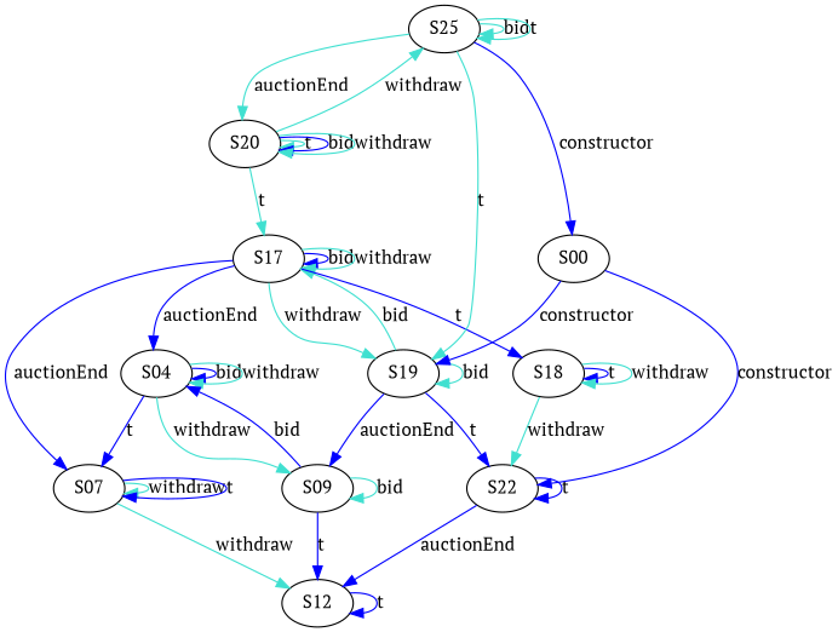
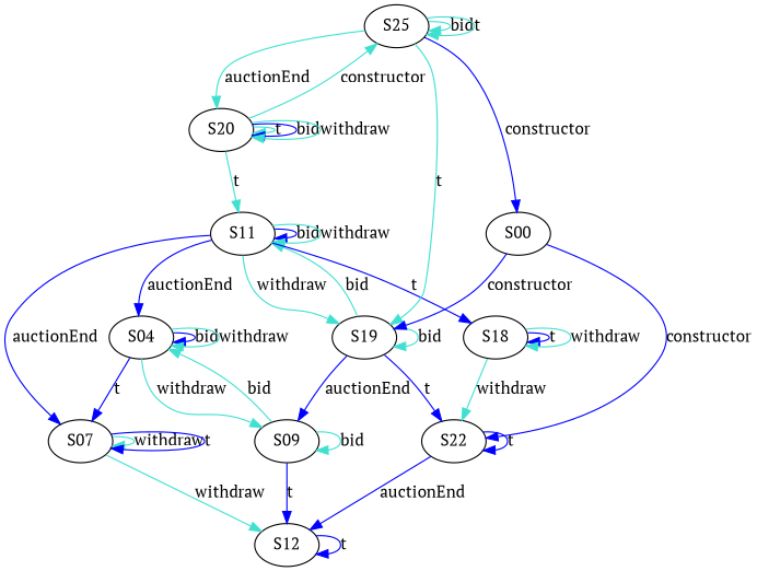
  digraph {
    fontname="PT Serif"
    node [fontname="PT Serif"]
    edge [color=turquoise fontname="PT Serif"]
    S04
    S09
    S07
    S12
    S19
    S22
-   S17
+   S17 [label=S11]
    S18
    S20
    S25
    S00
    S04 -> S04 [color=blue label=bid]
    S04 -> S04 [label=withdraw]
    S04 -> S09 [label=withdraw]
    S04 -> S07 [color=blue label=t]
-   S09 -> S04 [color=blue label=bid]
+   S09 -> S04 [label=bid]
    S09 -> S09 [label=bid]
    S09 -> S12 [color=blue label=t]
    S07 -> S07 [label=withdraw]
    S07 -> S07 [color=blue label=t]
    S07 -> S12 [label=withdraw]
    S12 -> S12 [color=blue label=t]
    S19 -> S09 [color=blue label=auctionEnd]
    S19 -> S19 [label=bid]
    S19 -> S22 [color=blue label=t]
    S19 -> S17 [label=bid]
    S22 -> S12 [color=blue label=auctionEnd]
    S22 -> S22 [color=blue label=t]
    S17 -> S04 [color=blue label=auctionEnd]
    S17 -> S07 [color=blue label=auctionEnd]
    S17 -> S19 [label=withdraw]
    S17 -> S17 [color=blue label=bid]
    S17 -> S17 [label=withdraw]
    S17 -> S18 [color=blue label=t]
    S18 -> S22 [label=withdraw]
    S18 -> S18 [color=blue label=t]
    S18 -> S18 [label=withdraw]
    S20 -> S17 [label=t]
    S20 -> S20 [label=t]
    S20 -> S20 [color=blue label=bid]
    S20 -> S20 [label=withdraw]
-   S20 -> S25 [label=withdraw]
+   S20 -> S25 [label=constructor]
    S25 -> S19 [label=t]
    S25 -> S20 [label=auctionEnd]
    S25 -> S25 [label=bid]
    S25 -> S25 [label=t]
    S25 -> S00 [color=blue label=constructor]
    S00 -> S19 [color=blue label=constructor]
    S00 -> S22 [color=blue label=constructor]
  }
